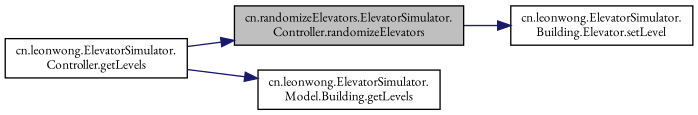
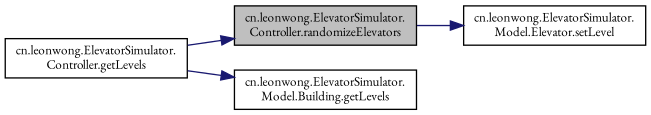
  digraph {
    fontname="EB Garamond"
    rankdir=LR
    node [color=black fillcolor=white fontname="EB Garamond" fontsize=10 shape=record style=filled]
    edge [color=midnightblue fontname="EB Garamond" fontsize=10 labelfontname=Helvetica labelfontsize=10 style=solid]
-   n1 [fillcolor=grey75 fontcolor=black height=0.2 label="cn.randomizeElevators.ElevatorSimulator.\lController.randomizeElevators" width=0.4]
-   n2 [height=0.2 label="cn.leonwong.ElevatorSimulator.\lBuilding.Elevator.setLevel" width=0.4]
+   n1 [fillcolor=grey75 fontcolor=black height=0.2 label="cn.leonwong.ElevatorSimulator.\lController.randomizeElevators" width=0.4]
+   n2 [height=0.2 label="cn.leonwong.ElevatorSimulator.\lModel.Elevator.setLevel" width=0.4]
    n3 [height=0.2 label="cn.leonwong.ElevatorSimulator.\lController.getLevels" width=0.4]
    n4 [height=0.2 label="cn.leonwong.ElevatorSimulator.\lModel.Building.getLevels" width=0.4]
    n1 -> n2
    n3 -> n1
    n3 -> n4
  }
